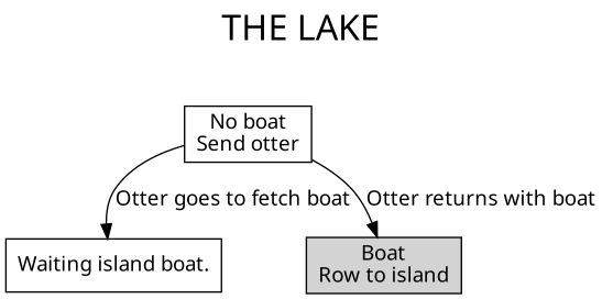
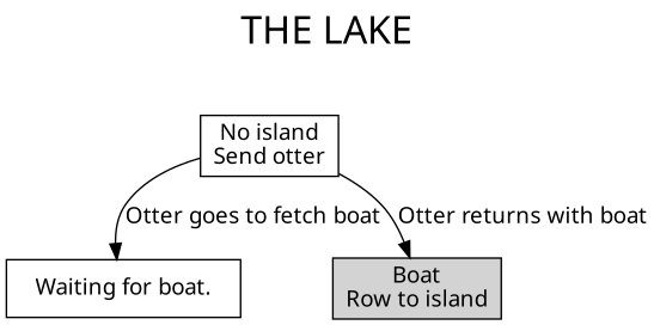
  digraph {
    fontname="Noto Sans"
    fontsize=24
    label="THE LAKE"
    labelloc=t
    node [fontname="Noto Sans" shape=box]
    edge [fontname="Noto Sans"]
-   n1 [label="No boat\nSend otter"]
-   n2 [label="Waiting island boat."]
+   n1 [label="No island\nSend otter"]
+   n2 [label="Waiting for boat."]
    n3 [bgcolor=black label="Boat\nRow to island" style=filled]
    n1 -> n2 [label="Otter goes to fetch boat"]
    n1 -> n3 [label="Otter returns with boat"]
  }
